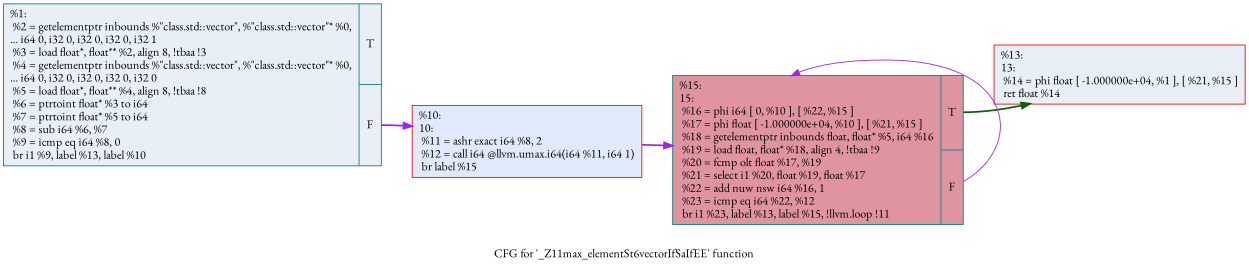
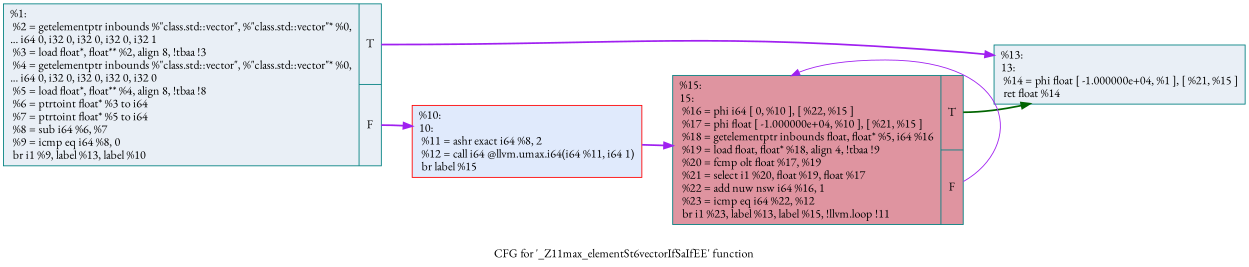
  digraph {
    fontname="EB Garamond"
    label="CFG for '_Z11max_elementSt6vectorIfSaIfEE' function"
    rankdir=LR
    node [color=teal fillcolor="#cedaeb70" fontname="EB Garamond" shape=record style=filled]
    edge [color=purple fontname="EB Garamond" style=bold tailport=s0]
    n1 [label="{%1:\l  %2 = getelementptr inbounds %\"class.std::vector\", %\"class.std::vector\"* %0,\l... i64 0, i32 0, i32 0, i32 0, i32 1\l  %3 = load float*, float** %2, align 8, !tbaa !3\l  %4 = getelementptr inbounds %\"class.std::vector\", %\"class.std::vector\"* %0,\l... i64 0, i32 0, i32 0, i32 0, i32 0\l  %5 = load float*, float** %4, align 8, !tbaa !8\l  %6 = ptrtoint float* %3 to i64\l  %7 = ptrtoint float* %5 to i64\l  %8 = sub i64 %6, %7\l  %9 = icmp eq i64 %8, 0\l  br i1 %9, label %13, label %10\l|{<s0>T|<s1>F}}"]
-   n2 [color=red label="{%13:\l13:                                               \l  %14 = phi float [ -1.000000e+04, %1 ], [ %21, %15 ]\l  ret float %14\l}"]
+   n2 [label="{%13:\l13:                                               \l  %14 = phi float [ -1.000000e+04, %1 ], [ %21, %15 ]\l  ret float %14\l}"]
    n3 [color=red fillcolor="#b9d0f970" label="{%10:\l10:                                               \l  %11 = ashr exact i64 %8, 2\l  %12 = call i64 @llvm.umax.i64(i64 %11, i64 1)\l  br label %15\l}"]
    n4 [fillcolor="#b70d2870" label="{%15:\l15:                                               \l  %16 = phi i64 [ 0, %10 ], [ %22, %15 ]\l  %17 = phi float [ -1.000000e+04, %10 ], [ %21, %15 ]\l  %18 = getelementptr inbounds float, float* %5, i64 %16\l  %19 = load float, float* %18, align 4, !tbaa !9\l  %20 = fcmp olt float %17, %19\l  %21 = select i1 %20, float %19, float %17\l  %22 = add nuw nsw i64 %16, 1\l  %23 = icmp eq i64 %22, %12\l  br i1 %23, label %13, label %15, !llvm.loop !11\l|{<s0>T|<s1>F}}"]
+   n1 -> n2
    n1 -> n3 [tailport=s1]
    n3 -> n4
    n4 -> n2 [color=darkgreen]
    n4 -> n4 [style=solid tailport=s1]
  }
